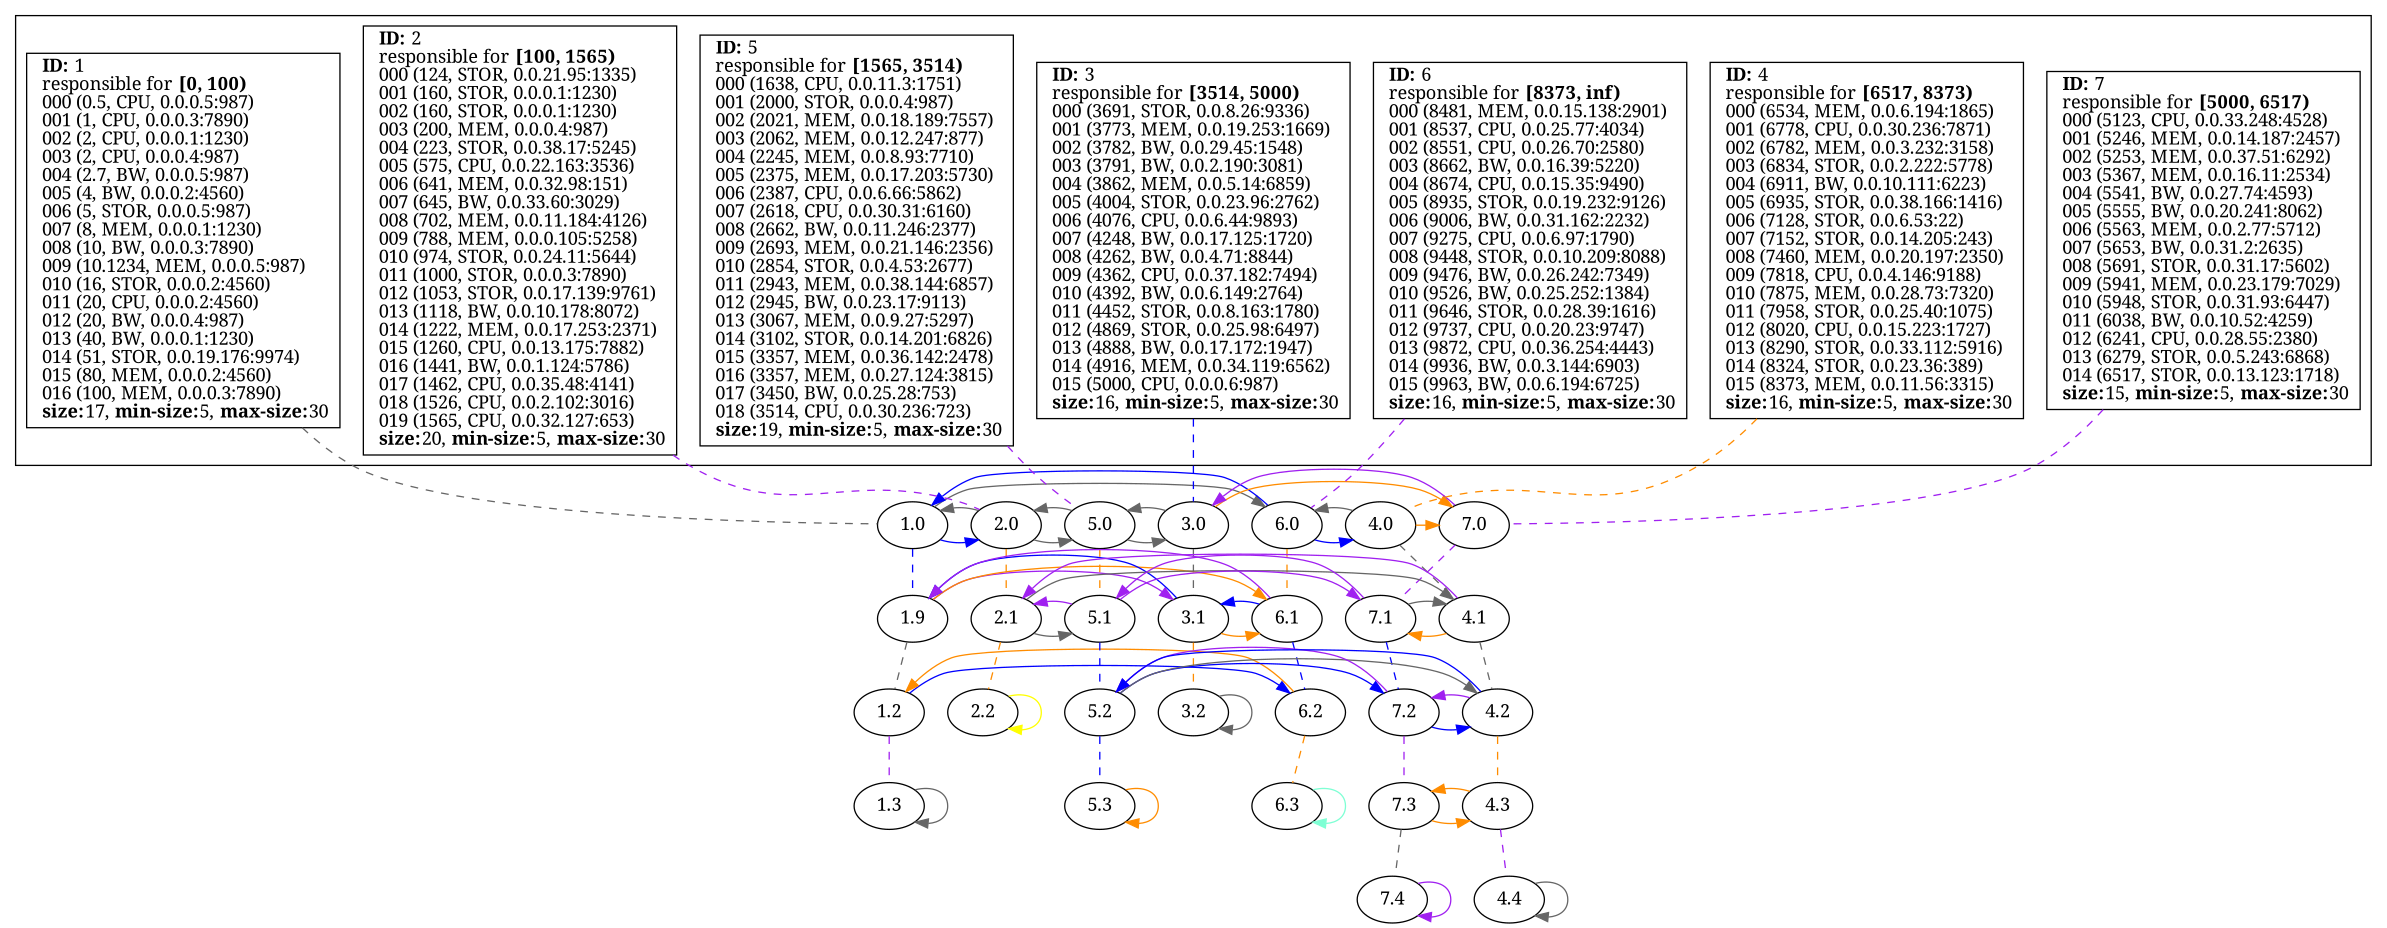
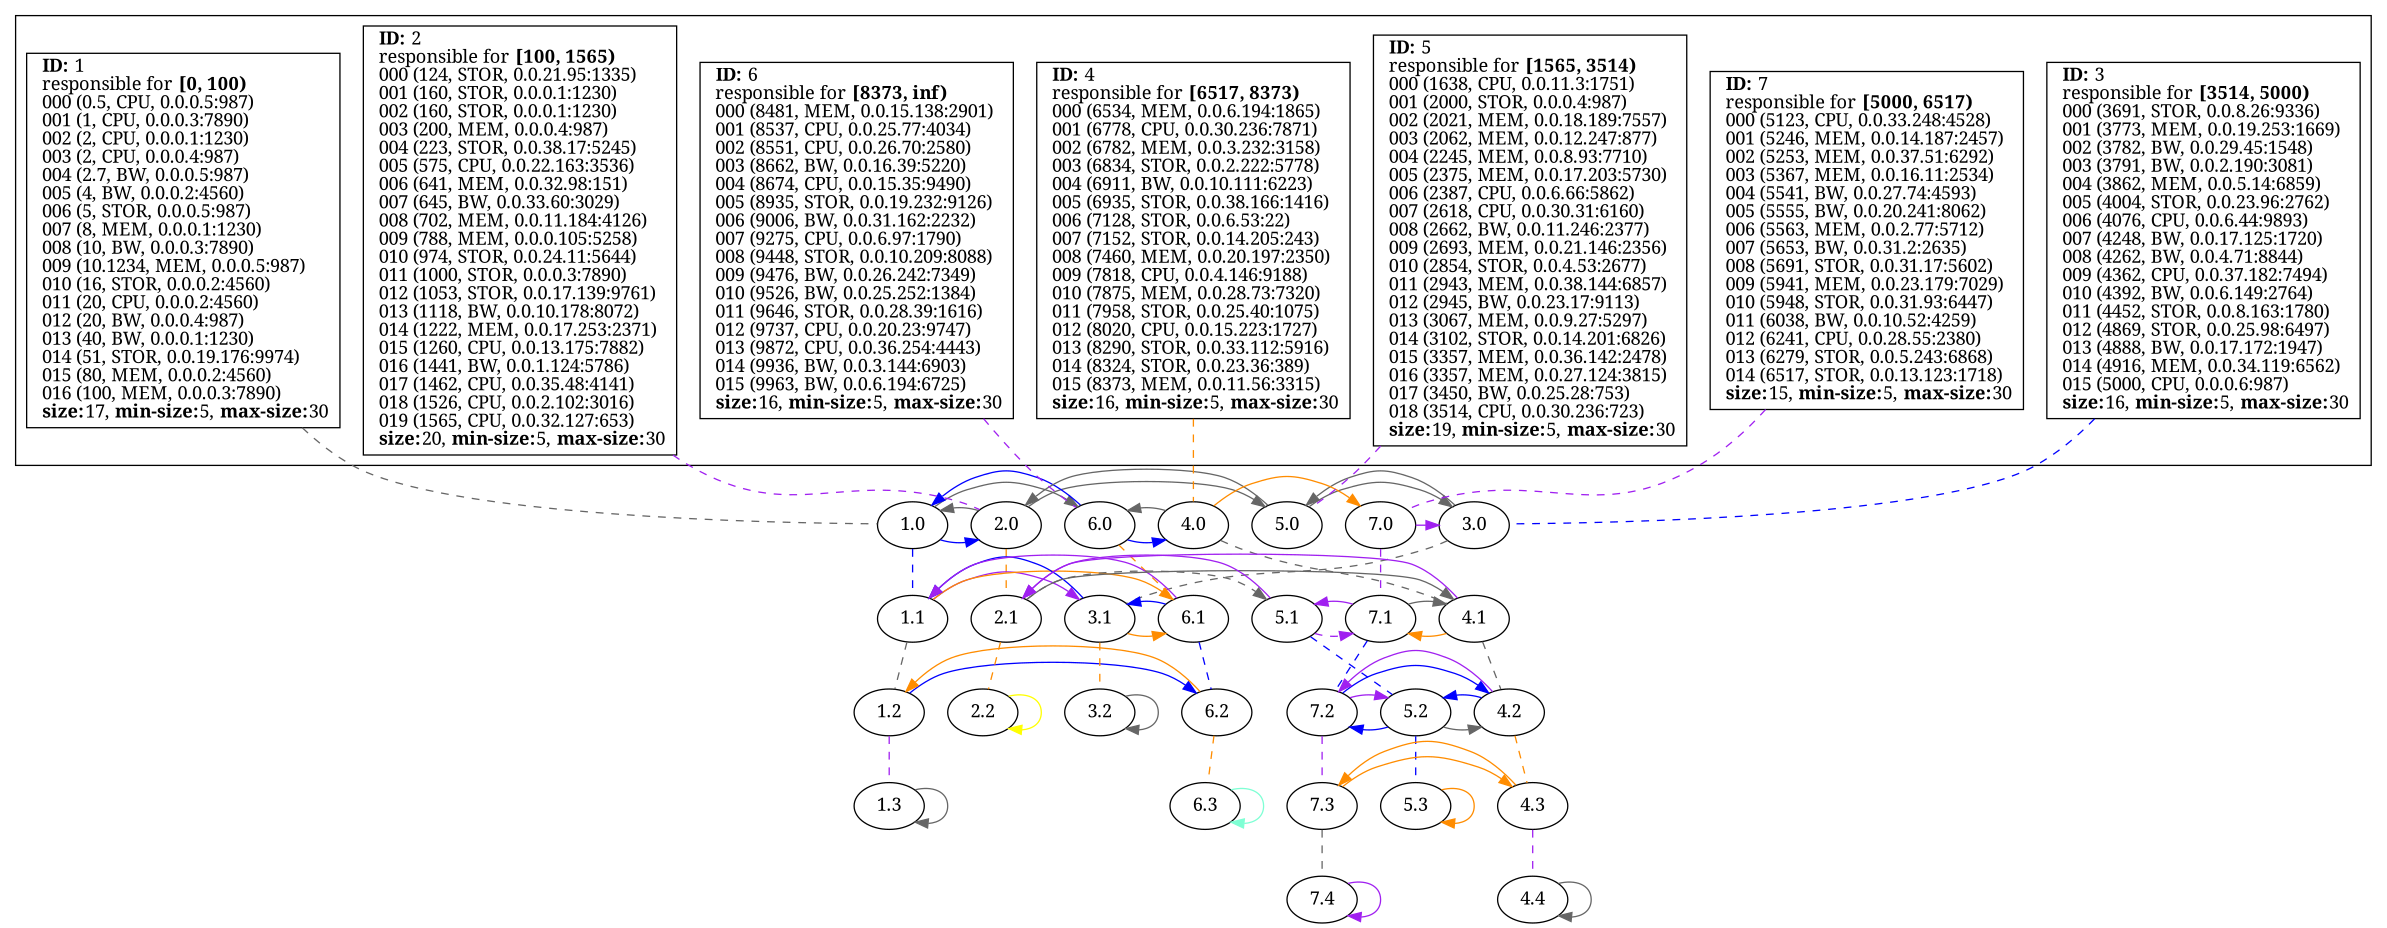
  strict digraph {
    fontname="Noto Serif"
    node [fontname="Noto Serif"]
    edge [color=gray40 dir=forward fontname="Noto Serif" style=solid]
    1.0
    2.0
    6.0
    5.0
    3.0
    7.0
    4.0
    n8 [label=< 				<B>ID:</B> 1<BR ALIGN="LEFT"/> 				responsible for <B>[0, 100)</B><BR ALIGN="LEFT"/> 				000 (0.5, CPU, 0.0.0.5:987)<BR ALIGN="LEFT"/> 				001 (1, CPU, 0.0.0.3:7890)<BR ALIGN="LEFT"/> 				002 (2, CPU, 0.0.0.1:1230)<BR ALIGN="LEFT"/> 				003 (2, CPU, 0.0.0.4:987)<BR ALIGN="LEFT"/> 				004 (2.7, BW, 0.0.0.5:987)<BR ALIGN="LEFT"/> 				005 (4, BW, 0.0.0.2:4560)<BR ALIGN="LEFT"/> 				006 (5, STOR, 0.0.0.5:987)<BR ALIGN="LEFT"/> 				007 (8, MEM, 0.0.0.1:1230)<BR ALIGN="LEFT"/> 				008 (10, BW, 0.0.0.3:7890)<BR ALIGN="LEFT"/> 				009 (10.1234, MEM, 0.0.0.5:987)<BR ALIGN="LEFT"/> 				010 (16, STOR, 0.0.0.2:4560)<BR ALIGN="LEFT"/> 				011 (20, CPU, 0.0.0.2:4560)<BR ALIGN="LEFT"/> 				012 (20, BW, 0.0.0.4:987)<BR ALIGN="LEFT"/> 				013 (40, BW, 0.0.0.1:1230)<BR ALIGN="LEFT"/> 				014 (51, STOR, 0.0.19.176:9974)<BR ALIGN="LEFT"/> 				015 (80, MEM, 0.0.0.2:4560)<BR ALIGN="LEFT"/> 				016 (100, MEM, 0.0.0.3:7890)<BR ALIGN="LEFT"/> 			<B>size:</B>17, <B>min-size:</B>5, <B>max-size:</B>30<BR ALIGN="LEFT"/>			> shape=box]
    n9 [label=< 				<B>ID:</B> 2<BR ALIGN="LEFT"/> 				responsible for <B>[100, 1565)</B><BR ALIGN="LEFT"/> 				000 (124, STOR, 0.0.21.95:1335)<BR ALIGN="LEFT"/> 				001 (160, STOR, 0.0.0.1:1230)<BR ALIGN="LEFT"/> 				002 (160, STOR, 0.0.0.1:1230)<BR ALIGN="LEFT"/> 				003 (200, MEM, 0.0.0.4:987)<BR ALIGN="LEFT"/> 				004 (223, STOR, 0.0.38.17:5245)<BR ALIGN="LEFT"/> 				005 (575, CPU, 0.0.22.163:3536)<BR ALIGN="LEFT"/> 				006 (641, MEM, 0.0.32.98:151)<BR ALIGN="LEFT"/> 				007 (645, BW, 0.0.33.60:3029)<BR ALIGN="LEFT"/> 				008 (702, MEM, 0.0.11.184:4126)<BR ALIGN="LEFT"/> 				009 (788, MEM, 0.0.0.105:5258)<BR ALIGN="LEFT"/> 				010 (974, STOR, 0.0.24.11:5644)<BR ALIGN="LEFT"/> 				011 (1000, STOR, 0.0.0.3:7890)<BR ALIGN="LEFT"/> 				012 (1053, STOR, 0.0.17.139:9761)<BR ALIGN="LEFT"/> 				013 (1118, BW, 0.0.10.178:8072)<BR ALIGN="LEFT"/> 				014 (1222, MEM, 0.0.17.253:2371)<BR ALIGN="LEFT"/> 				015 (1260, CPU, 0.0.13.175:7882)<BR ALIGN="LEFT"/> 				016 (1441, BW, 0.0.1.124:5786)<BR ALIGN="LEFT"/> 				017 (1462, CPU, 0.0.35.48:4141)<BR ALIGN="LEFT"/> 				018 (1526, CPU, 0.0.2.102:3016)<BR ALIGN="LEFT"/> 				019 (1565, CPU, 0.0.32.127:653)<BR ALIGN="LEFT"/> 			<B>size:</B>20, <B>min-size:</B>5, <B>max-size:</B>30<BR ALIGN="LEFT"/>			> shape=box]
    n10 [label=< 				<B>ID:</B> 5<BR ALIGN="LEFT"/> 				responsible for <B>[1565, 3514)</B><BR ALIGN="LEFT"/> 				000 (1638, CPU, 0.0.11.3:1751)<BR ALIGN="LEFT"/> 				001 (2000, STOR, 0.0.0.4:987)<BR ALIGN="LEFT"/> 				002 (2021, MEM, 0.0.18.189:7557)<BR ALIGN="LEFT"/> 				003 (2062, MEM, 0.0.12.247:877)<BR ALIGN="LEFT"/> 				004 (2245, MEM, 0.0.8.93:7710)<BR ALIGN="LEFT"/> 				005 (2375, MEM, 0.0.17.203:5730)<BR ALIGN="LEFT"/> 				006 (2387, CPU, 0.0.6.66:5862)<BR ALIGN="LEFT"/> 				007 (2618, CPU, 0.0.30.31:6160)<BR ALIGN="LEFT"/> 				008 (2662, BW, 0.0.11.246:2377)<BR ALIGN="LEFT"/> 				009 (2693, MEM, 0.0.21.146:2356)<BR ALIGN="LEFT"/> 				010 (2854, STOR, 0.0.4.53:2677)<BR ALIGN="LEFT"/> 				011 (2943, MEM, 0.0.38.144:6857)<BR ALIGN="LEFT"/> 				012 (2945, BW, 0.0.23.17:9113)<BR ALIGN="LEFT"/> 				013 (3067, MEM, 0.0.9.27:5297)<BR ALIGN="LEFT"/> 				014 (3102, STOR, 0.0.14.201:6826)<BR ALIGN="LEFT"/> 				015 (3357, MEM, 0.0.36.142:2478)<BR ALIGN="LEFT"/> 				016 (3357, MEM, 0.0.27.124:3815)<BR ALIGN="LEFT"/> 				017 (3450, BW, 0.0.25.28:753)<BR ALIGN="LEFT"/> 				018 (3514, CPU, 0.0.30.236:723)<BR ALIGN="LEFT"/> 			<B>size:</B>19, <B>min-size:</B>5, <B>max-size:</B>30<BR ALIGN="LEFT"/>			> shape=box]
    n11 [label=< 				<B>ID:</B> 3<BR ALIGN="LEFT"/> 				responsible for <B>[3514, 5000)</B><BR ALIGN="LEFT"/> 				000 (3691, STOR, 0.0.8.26:9336)<BR ALIGN="LEFT"/> 				001 (3773, MEM, 0.0.19.253:1669)<BR ALIGN="LEFT"/> 				002 (3782, BW, 0.0.29.45:1548)<BR ALIGN="LEFT"/> 				003 (3791, BW, 0.0.2.190:3081)<BR ALIGN="LEFT"/> 				004 (3862, MEM, 0.0.5.14:6859)<BR ALIGN="LEFT"/> 				005 (4004, STOR, 0.0.23.96:2762)<BR ALIGN="LEFT"/> 				006 (4076, CPU, 0.0.6.44:9893)<BR ALIGN="LEFT"/> 				007 (4248, BW, 0.0.17.125:1720)<BR ALIGN="LEFT"/> 				008 (4262, BW, 0.0.4.71:8844)<BR ALIGN="LEFT"/> 				009 (4362, CPU, 0.0.37.182:7494)<BR ALIGN="LEFT"/> 				010 (4392, BW, 0.0.6.149:2764)<BR ALIGN="LEFT"/> 				011 (4452, STOR, 0.0.8.163:1780)<BR ALIGN="LEFT"/> 				012 (4869, STOR, 0.0.25.98:6497)<BR ALIGN="LEFT"/> 				013 (4888, BW, 0.0.17.172:1947)<BR ALIGN="LEFT"/> 				014 (4916, MEM, 0.0.34.119:6562)<BR ALIGN="LEFT"/> 				015 (5000, CPU, 0.0.0.6:987)<BR ALIGN="LEFT"/> 			<B>size:</B>16, <B>min-size:</B>5, <B>max-size:</B>30<BR ALIGN="LEFT"/>			> shape=box]
    n12 [label=< 				<B>ID:</B> 7<BR ALIGN="LEFT"/> 				responsible for <B>[5000, 6517)</B><BR ALIGN="LEFT"/> 				000 (5123, CPU, 0.0.33.248:4528)<BR ALIGN="LEFT"/> 				001 (5246, MEM, 0.0.14.187:2457)<BR ALIGN="LEFT"/> 				002 (5253, MEM, 0.0.37.51:6292)<BR ALIGN="LEFT"/> 				003 (5367, MEM, 0.0.16.11:2534)<BR ALIGN="LEFT"/> 				004 (5541, BW, 0.0.27.74:4593)<BR ALIGN="LEFT"/> 				005 (5555, BW, 0.0.20.241:8062)<BR ALIGN="LEFT"/> 				006 (5563, MEM, 0.0.2.77:5712)<BR ALIGN="LEFT"/> 				007 (5653, BW, 0.0.31.2:2635)<BR ALIGN="LEFT"/> 				008 (5691, STOR, 0.0.31.17:5602)<BR ALIGN="LEFT"/> 				009 (5941, MEM, 0.0.23.179:7029)<BR ALIGN="LEFT"/> 				010 (5948, STOR, 0.0.31.93:6447)<BR ALIGN="LEFT"/> 				011 (6038, BW, 0.0.10.52:4259)<BR ALIGN="LEFT"/> 				012 (6241, CPU, 0.0.28.55:2380)<BR ALIGN="LEFT"/> 				013 (6279, STOR, 0.0.5.243:6868)<BR ALIGN="LEFT"/> 				014 (6517, STOR, 0.0.13.123:1718)<BR ALIGN="LEFT"/> 			<B>size:</B>15, <B>min-size:</B>5, <B>max-size:</B>30<BR ALIGN="LEFT"/>			> shape=box]
    n13 [label=< 				<B>ID:</B> 4<BR ALIGN="LEFT"/> 				responsible for <B>[6517, 8373)</B><BR ALIGN="LEFT"/> 				000 (6534, MEM, 0.0.6.194:1865)<BR ALIGN="LEFT"/> 				001 (6778, CPU, 0.0.30.236:7871)<BR ALIGN="LEFT"/> 				002 (6782, MEM, 0.0.3.232:3158)<BR ALIGN="LEFT"/> 				003 (6834, STOR, 0.0.2.222:5778)<BR ALIGN="LEFT"/> 				004 (6911, BW, 0.0.10.111:6223)<BR ALIGN="LEFT"/> 				005 (6935, STOR, 0.0.38.166:1416)<BR ALIGN="LEFT"/> 				006 (7128, STOR, 0.0.6.53:22)<BR ALIGN="LEFT"/> 				007 (7152, STOR, 0.0.14.205:243)<BR ALIGN="LEFT"/> 				008 (7460, MEM, 0.0.20.197:2350)<BR ALIGN="LEFT"/> 				009 (7818, CPU, 0.0.4.146:9188)<BR ALIGN="LEFT"/> 				010 (7875, MEM, 0.0.28.73:7320)<BR ALIGN="LEFT"/> 				011 (7958, STOR, 0.0.25.40:1075)<BR ALIGN="LEFT"/> 				012 (8020, CPU, 0.0.15.223:1727)<BR ALIGN="LEFT"/> 				013 (8290, STOR, 0.0.33.112:5916)<BR ALIGN="LEFT"/> 				014 (8324, STOR, 0.0.23.36:389)<BR ALIGN="LEFT"/> 				015 (8373, MEM, 0.0.11.56:3315)<BR ALIGN="LEFT"/> 			<B>size:</B>16, <B>min-size:</B>5, <B>max-size:</B>30<BR ALIGN="LEFT"/>			> shape=box]
    n14 [label=< 				<B>ID:</B> 6<BR ALIGN="LEFT"/> 				responsible for <B>[8373, inf)</B><BR ALIGN="LEFT"/> 				000 (8481, MEM, 0.0.15.138:2901)<BR ALIGN="LEFT"/> 				001 (8537, CPU, 0.0.25.77:4034)<BR ALIGN="LEFT"/> 				002 (8551, CPU, 0.0.26.70:2580)<BR ALIGN="LEFT"/> 				003 (8662, BW, 0.0.16.39:5220)<BR ALIGN="LEFT"/> 				004 (8674, CPU, 0.0.15.35:9490)<BR ALIGN="LEFT"/> 				005 (8935, STOR, 0.0.19.232:9126)<BR ALIGN="LEFT"/> 				006 (9006, BW, 0.0.31.162:2232)<BR ALIGN="LEFT"/> 				007 (9275, CPU, 0.0.6.97:1790)<BR ALIGN="LEFT"/> 				008 (9448, STOR, 0.0.10.209:8088)<BR ALIGN="LEFT"/> 				009 (9476, BW, 0.0.26.242:7349)<BR ALIGN="LEFT"/> 				010 (9526, BW, 0.0.25.252:1384)<BR ALIGN="LEFT"/> 				011 (9646, STOR, 0.0.28.39:1616)<BR ALIGN="LEFT"/> 				012 (9737, CPU, 0.0.20.23:9747)<BR ALIGN="LEFT"/> 				013 (9872, CPU, 0.0.36.254:4443)<BR ALIGN="LEFT"/> 				014 (9936, BW, 0.0.3.144:6903)<BR ALIGN="LEFT"/> 				015 (9963, BW, 0.0.6.194:6725)<BR ALIGN="LEFT"/> 			<B>size:</B>16, <B>min-size:</B>5, <B>max-size:</B>30<BR ALIGN="LEFT"/>			> shape=box]
    1.2
    6.2
-   1.1 [label=1.9]
+   1.1
    3.1
    6.1
    6.3
    1.3
    3.2
    2.1
    5.1
    4.1
    7.1
    5.2
    7.2
    4.2
    7.3
    4.3
    4.4
    7.4
    5.3
    2.2
    subgraph sub_1 {
      label="Level 0"
      rank=same
      1.0
      2.0
      6.0
      5.0
      3.0
      7.0
      4.0
    }
    subgraph cluster_2 {
      rank=same
      n8
      n9
      n10
      n11
      n12
      n13
      n14
    }
    subgraph sub_3 {
      label="Level 2 (00)"
      rank=same
      1.2
      6.2
    }
    subgraph sub_4 {
      label="Level 1 (0)"
      rank=same
      1.1
      3.1
      6.1
    }
    subgraph sub_5 {
      label="Level 3 (000)"
      rank=same
      6.3
    }
    subgraph sub_6 {
      label="Level 3 (001)"
      rank=same
      1.3
    }
    subgraph sub_7 {
      label="Level 2 (01)"
      rank=same
      3.2
    }
    subgraph sub_8 {
      label="Level 1 (1)"
      rank=same
      2.1
      5.1
      4.1
      7.1
    }
    subgraph sub_9 {
      label="Level 2 (10)"
      rank=same
      5.2
      7.2
      4.2
    }
    subgraph sub_10 {
      label="Level 3 (100)"
      rank=same
      7.3
      4.3
    }
    subgraph sub_11 {
      label="Level 4 (1000)"
      rank=same
      4.4
    }
    subgraph sub_12 {
      label="Level 4 (1001)"
      rank=same
      7.4
    }
    subgraph sub_13 {
      label="Level 3 (101)"
      rank=same
      5.3
    }
    subgraph sub_14 {
      label="Level 2 (11)"
      rank=same
      2.2
    }
    1.0 -> 2.0 [color=blue]
    1.0 -> 6.0
    1.0 -> 1.1 [color=blue dir=none style=dashed]
    2.0 -> 1.0
    2.0 -> 5.0
    2.0 -> 2.1 [color=darkorange dir=none style=dashed]
    6.0 -> 1.0 [color=blue]
    6.0 -> 4.0 [color=blue]
    6.0 -> 6.1 [color=darkorange dir=none style=dashed]
    5.0 -> 2.0
    5.0 -> 3.0
-   5.0 -> 5.1 [color=darkorange dir=none style=dashed]
    3.0 -> 5.0
-   3.0 -> 7.0 [color=darkorange]
    3.0 -> 3.1 [dir=none style=dashed]
    7.0 -> 3.0 [color=purple]
    7.0 -> 7.1 [color=purple dir=none style=dashed]
    4.0 -> 6.0
    4.0 -> 7.0 [color=darkorange]
    4.0 -> 4.1 [dir=none style=dashed]
    n8 -> 1.0 [dir=none style=dashed]
    n9 -> 2.0 [color=purple dir=none style=dashed]
    n10 -> 5.0 [color=purple dir=none style=dashed]
    n11 -> 3.0 [color=blue dir=none style=dashed]
    n12 -> 7.0 [color=purple dir=none style=dashed]
    n13 -> 4.0 [color=darkorange dir=none style=dashed]
    n14 -> 6.0 [color=purple dir=none style=dashed]
    1.2 -> 6.2 [color=blue]
    1.2 -> 1.3 [color=purple dir=none style=dashed]
    6.2 -> 1.2 [color=darkorange]
    6.2 -> 6.3 [color=darkorange dir=none style=dashed]
    1.1 -> 1.2 [dir=none style=dashed]
    1.1 -> 3.1 [color=purple]
    1.1 -> 6.1 [color=darkorange]
    3.1 -> 1.1 [color=blue]
    3.1 -> 6.1 [color=darkorange]
    3.1 -> 3.2 [color=darkorange dir=none style=dashed]
    6.1 -> 6.2 [color=blue dir=none style=dashed]
    6.1 -> 1.1 [color=purple]
    6.1 -> 3.1 [color=blue]
    6.3 -> 6.3 [color=aquamarine]
    1.3 -> 1.3
    3.2 -> 3.2
-   2.1 -> 5.1
+   2.1 -> 5.1 [style=dashed]
    2.1 -> 4.1
    2.1 -> 2.2 [color=darkorange dir=none style=dashed]
    5.1 -> 2.1 [color=purple]
-   5.1 -> 7.1 [color=purple]
+   5.1 -> 7.1 [color=purple style=dashed]
    5.1 -> 5.2 [color=blue dir=none style=dashed]
    4.1 -> 2.1 [color=purple]
    4.1 -> 7.1 [color=darkorange]
    4.1 -> 4.2 [dir=none style=dashed]
    7.1 -> 5.1 [color=purple]
    7.1 -> 4.1
    7.1 -> 7.2 [color=blue dir=none style=dashed]
    5.2 -> 7.2 [color=blue]
    5.2 -> 4.2
    5.2 -> 5.3 [color=blue dir=none style=dashed]
    7.2 -> 5.2 [color=purple]
    7.2 -> 4.2 [color=blue]
    7.2 -> 7.3 [color=purple dir=none style=dashed]
    4.2 -> 5.2 [color=blue]
    4.2 -> 7.2 [color=purple]
    4.2 -> 4.3 [color=darkorange dir=none style=dashed]
    7.3 -> 4.3 [color=darkorange]
    7.3 -> 7.4 [dir=none style=dashed]
    4.3 -> 7.3 [color=darkorange]
    4.3 -> 4.4 [color=purple dir=none style=dashed]
    4.4 -> 4.4
    7.4 -> 7.4 [color=purple]
    5.3 -> 5.3 [color=darkorange]
    2.2 -> 2.2 [color=yellow]
  }
